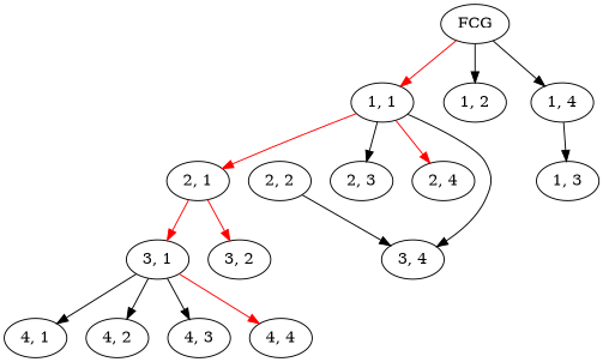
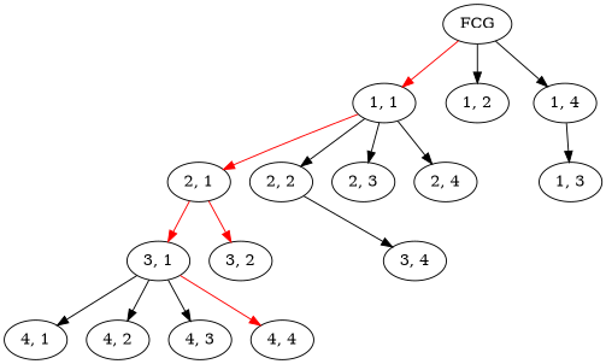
  digraph {
    edge [color=black]
    FCG
    "1, 1"
    "1, 2"
    "1, 4"
    "2, 1"
    "2, 2"
    "2, 3"
    "2, 4"
    "1, 3"
    "3, 1"
    "3, 2"
    "3, 4"
    "4, 1"
    "4, 2"
    "4, 3"
    "4, 4"
    FCG -> "1, 1" [color=red]
    FCG -> "1, 2"
    FCG -> "1, 4"
    "1, 1" -> "2, 1" [color=red]
-   "1, 1" -> "3, 4"
+   "1, 1" -> "2, 2"
    "1, 1" -> "2, 3"
-   "1, 1" -> "2, 4" [color=red]
+   "1, 1" -> "2, 4"
    "1, 4" -> "1, 3"
    "2, 1" -> "3, 1" [color=red]
    "2, 1" -> "3, 2" [color=red]
    "2, 2" -> "3, 4"
    "3, 1" -> "4, 1"
    "3, 1" -> "4, 2"
    "3, 1" -> "4, 3"
    "3, 1" -> "4, 4" [color=red]
  }
